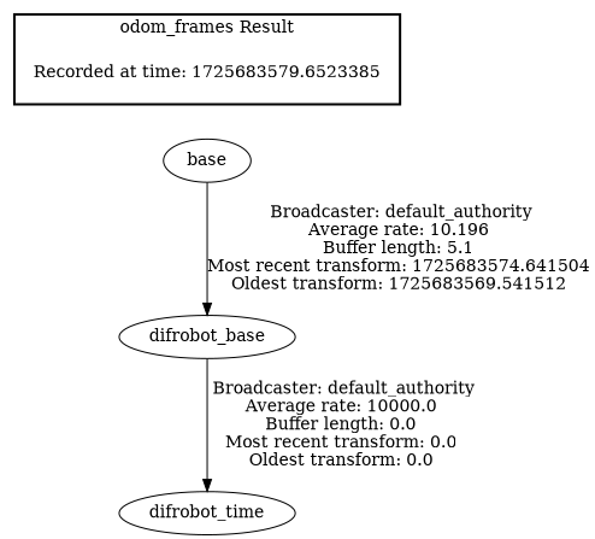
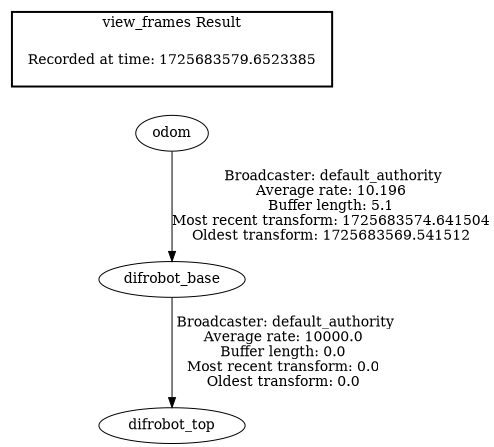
  digraph {
    n1 [label="Recorded at time: 1725683579.6523385" shape=plaintext]
-   odom [label=base]
+   odom
    difrobot_base
-   difrobot_top [label=difrobot_time]
+   difrobot_top
    subgraph cluster_1 {
      color=black
-     label="odom_frames Result"
+     label="view_frames Result"
      style=bold
      n1
    }
    n1 -> odom [style=invis]
    odom -> difrobot_base [label=" Broadcaster: default_authority\nAverage rate: 10.196\nBuffer length: 5.1\nMost recent transform: 1725683574.641504\nOldest transform: 1725683569.541512\n"]
    difrobot_base -> difrobot_top [label=" Broadcaster: default_authority\nAverage rate: 10000.0\nBuffer length: 0.0\nMost recent transform: 0.0\nOldest transform: 0.0\n"]
  }
